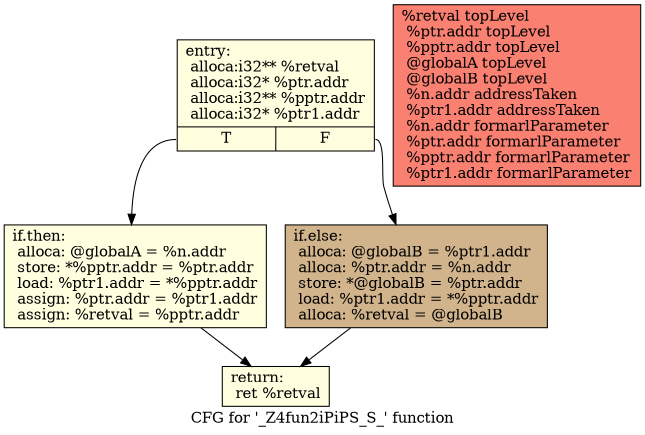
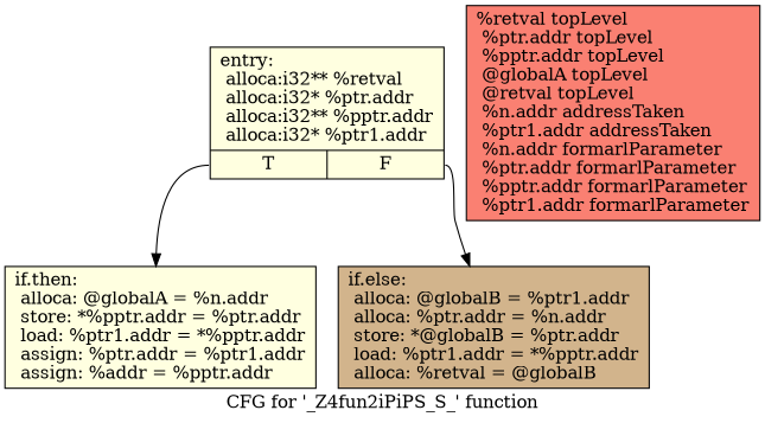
  digraph {
    label="CFG for '_Z4fun2iPiPS_S_' function"
    node [fillcolor=lightyellow shape=record style=filled]
    n1 [label="{entry:\l alloca:i32** %retval\l alloca:i32* %ptr.addr\l alloca:i32** %pptr.addr\l alloca:i32* %ptr1.addr\l |{<s0>T|<s1>F}}"]
-   n2 [label="{if.then:                                          \l alloca: @globalA = %n.addr\l store: *%pptr.addr = %ptr.addr\l load: %ptr1.addr = *%pptr.addr\l assign: %ptr.addr = %ptr1.addr\l assign: %retval = %pptr.addr\l }"]
+   n2 [label="{if.then:                                          \l alloca: @globalA = %n.addr\l store: *%pptr.addr = %ptr.addr\l load: %ptr1.addr = *%pptr.addr\l assign: %ptr.addr = %ptr1.addr\l assign: %addr = %pptr.addr\l }"]
    n3 [fillcolor=tan label="{if.else:                                          \l alloca: @globalB = %ptr1.addr\l alloca: %ptr.addr = %n.addr\l store: *@globalB = %ptr.addr\l load: %ptr1.addr = *%pptr.addr\l alloca: %retval = @globalB\l }"]
-   n4 [label="{return:                                           \l ret %retval\l }"]
-   n5 [fillcolor=salmon label="{%retval topLevel\l %ptr.addr topLevel\l %pptr.addr topLevel\l @globalA topLevel\l @globalB topLevel\l %n.addr addressTaken\l %ptr1.addr addressTaken\l %n.addr formarlParameter\l %ptr.addr formarlParameter\l %pptr.addr formarlParameter\l %ptr1.addr formarlParameter\l }"]
+   n5 [fillcolor=salmon label="{%retval topLevel\l %ptr.addr topLevel\l %pptr.addr topLevel\l @globalA topLevel\l @retval topLevel\l %n.addr addressTaken\l %ptr1.addr addressTaken\l %n.addr formarlParameter\l %ptr.addr formarlParameter\l %pptr.addr formarlParameter\l %ptr1.addr formarlParameter\l }"]
    n1 -> n2 [tailport=s0]
    n1 -> n3 [tailport=s1]
-   n2 -> n4
-   n3 -> n4
  }
